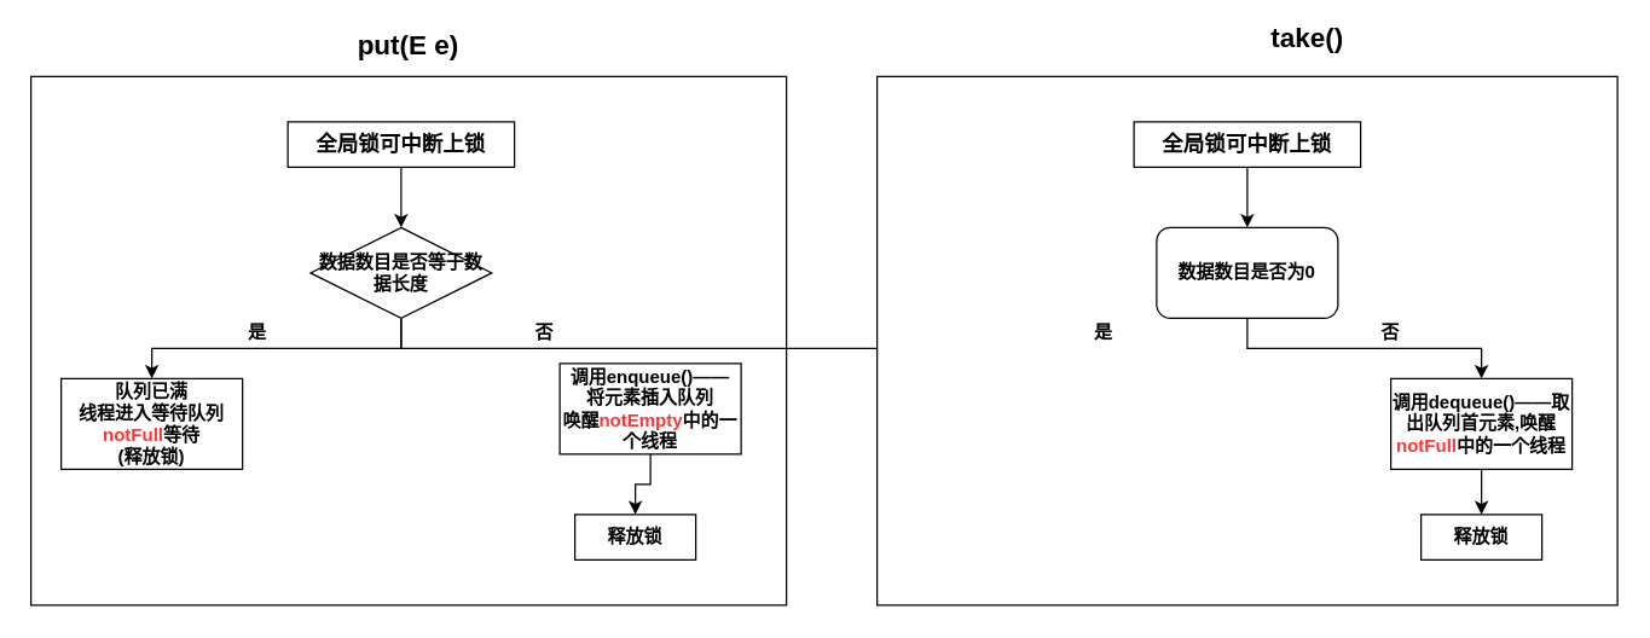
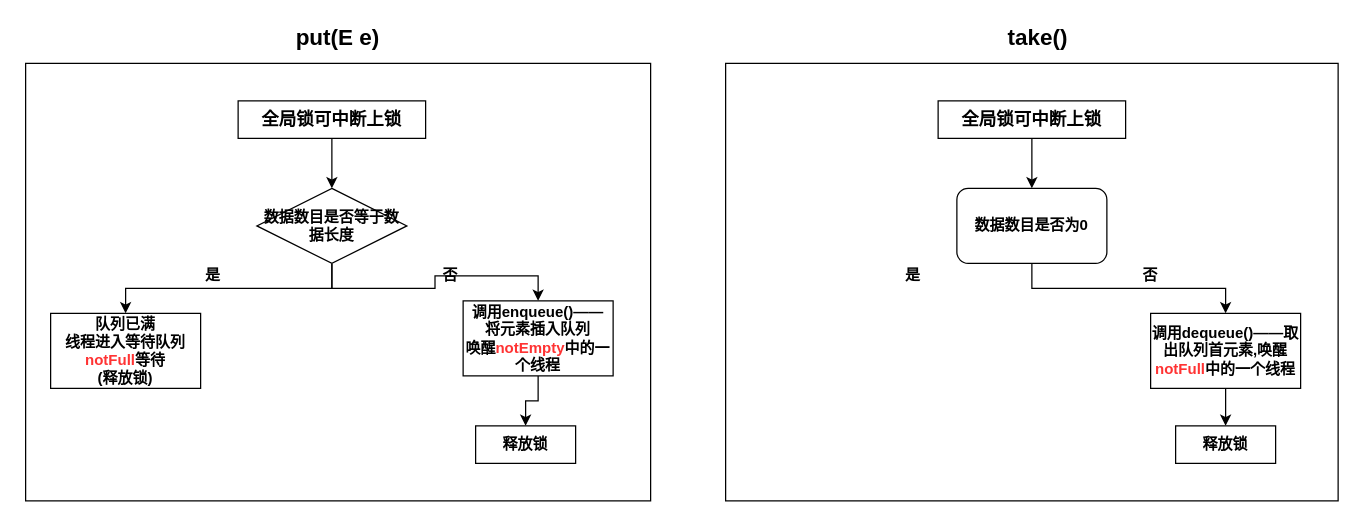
  <mxCell id="0" />
  <mxCell id="1" parent="0" />
  <mxCell id="2" value="" style="rounded=0;whiteSpace=wrap;html=1;" vertex="1" parent="1"><mxGeometry x="20" y="50" width="500" height="350" as="geometry" /></mxCell>
  <mxCell id="3" style="edgeStyle=orthogonalEdgeStyle;rounded=0;orthogonalLoop=1;jettySize=auto;html=1;exitX=0.5;exitY=1;exitDx=0;exitDy=0;entryX=0.5;entryY=0;entryDx=0;entryDy=0;" edge="1" parent="1" source="4" target="7"><mxGeometry relative="1" as="geometry" /></mxCell>
  <mxCell id="4" value="&lt;b&gt;&lt;font style=&quot;font-size: 14px&quot;&gt;全局锁可中断上锁&lt;/font&gt;&lt;/b&gt;" style="rounded=0;whiteSpace=wrap;html=1;" vertex="1" parent="1"><mxGeometry x="190" y="80" width="150" height="30" as="geometry" /></mxCell>
  <mxCell id="5" style="edgeStyle=orthogonalEdgeStyle;rounded=0;orthogonalLoop=1;jettySize=auto;html=1;exitX=0.5;exitY=1;exitDx=0;exitDy=0;" edge="1" parent="1" source="7" target="8"><mxGeometry relative="1" as="geometry" /></mxCell>
- <mxCell id="6" style="edgeStyle=orthogonalEdgeStyle;rounded=0;orthogonalLoop=1;jettySize=auto;html=1;exitX=0.5;exitY=1;exitDx=0;exitDy=0;" edge="1" parent="1" source="7" target="20"><mxGeometry relative="1" as="geometry" /></mxCell>
+ <mxCell id="6" style="edgeStyle=orthogonalEdgeStyle;rounded=0;orthogonalLoop=1;jettySize=auto;html=1;exitX=0.5;exitY=1;exitDx=0;exitDy=0;entryX=0.5;entryY=0;entryDx=0;entryDy=0;" edge="1" parent="1" source="7" target="10"><mxGeometry relative="1" as="geometry" /></mxCell>
  <mxCell id="7" value="&lt;b&gt;数据数目是否等于数据长度&lt;/b&gt;" style="rhombus;whiteSpace=wrap;html=1;" vertex="1" parent="1"><mxGeometry x="205" y="150" width="120" height="60" as="geometry" /></mxCell>
  <mxCell id="8" value="&lt;b&gt;队列已满&lt;br&gt;线程进入等待队列&lt;font color=&quot;#ff3333&quot;&gt;notFull&lt;/font&gt;等待&lt;br&gt;(释放锁)&lt;br&gt;&lt;/b&gt;" style="rounded=0;whiteSpace=wrap;html=1;" vertex="1" parent="1"><mxGeometry x="40" y="250" width="120" height="60" as="geometry" /></mxCell>
  <mxCell id="9" style="edgeStyle=orthogonalEdgeStyle;rounded=0;orthogonalLoop=1;jettySize=auto;html=1;exitX=0.5;exitY=1;exitDx=0;exitDy=0;entryX=0.5;entryY=0;entryDx=0;entryDy=0;" edge="1" parent="1" source="10" target="24"><mxGeometry relative="1" as="geometry" /></mxCell>
  <mxCell id="10" value="&lt;b&gt;调用enqueue()——&lt;br&gt;将元素插入队列&lt;br&gt;唤醒&lt;font color=&quot;#ff3333&quot;&gt;notEmpty&lt;/font&gt;中的一个线程&lt;br&gt;&lt;/b&gt;" style="rounded=0;whiteSpace=wrap;html=1;" vertex="1" parent="1"><mxGeometry x="370" y="240" width="120" height="60" as="geometry" /></mxCell>
  <mxCell id="11" value="&lt;b&gt;是&lt;/b&gt;" style="text;html=1;strokeColor=none;fillColor=none;align=center;verticalAlign=middle;whiteSpace=wrap;rounded=0;" vertex="1" parent="1"><mxGeometry x="150" y="210" width="40" height="20" as="geometry" /></mxCell>
  <mxCell id="12" value="&lt;b&gt;否&lt;/b&gt;" style="text;html=1;strokeColor=none;fillColor=none;align=center;verticalAlign=middle;whiteSpace=wrap;rounded=0;" vertex="1" parent="1"><mxGeometry x="340" y="210" width="40" height="20" as="geometry" /></mxCell>
  <mxCell id="13" value="&lt;b&gt;&lt;font style=&quot;font-size: 18px&quot;&gt;put(E e)&lt;/font&gt;&lt;/b&gt;" style="text;html=1;strokeColor=none;fillColor=none;align=center;verticalAlign=middle;whiteSpace=wrap;rounded=0;" vertex="1" parent="1"><mxGeometry x="220" y="20" width="100" height="20" as="geometry" /></mxCell>
  <mxCell id="14" value="" style="rounded=0;whiteSpace=wrap;html=1;" vertex="1" parent="1"><mxGeometry x="580" y="50" width="490" height="350" as="geometry" /></mxCell>
  <mxCell id="15" style="edgeStyle=orthogonalEdgeStyle;rounded=0;orthogonalLoop=1;jettySize=auto;html=1;exitX=0.5;exitY=1;exitDx=0;exitDy=0;entryX=0.5;entryY=0;entryDx=0;entryDy=0;" edge="1" parent="1" source="16" target="18"><mxGeometry relative="1" as="geometry" /></mxCell>
  <mxCell id="16" value="&lt;b&gt;&lt;font style=&quot;font-size: 14px&quot;&gt;全局锁可中断上锁&lt;/font&gt;&lt;/b&gt;" style="rounded=0;whiteSpace=wrap;html=1;" vertex="1" parent="1"><mxGeometry x="750" y="80" width="150" height="30" as="geometry" /></mxCell>
  <mxCell id="17" style="edgeStyle=orthogonalEdgeStyle;rounded=0;orthogonalLoop=1;jettySize=auto;html=1;exitX=0.5;exitY=1;exitDx=0;exitDy=0;entryX=0.5;entryY=0;entryDx=0;entryDy=0;" edge="1" parent="1" source="18" target="20"><mxGeometry relative="1" as="geometry" /></mxCell>
  <mxCell id="18" value="&lt;b&gt;数据数目是否为0&lt;/b&gt;" style="whiteSpace=wrap;html=1;rounded=1;" vertex="1" parent="1"><mxGeometry x="765" y="150" width="120" height="60" as="geometry" /></mxCell>
  <mxCell id="19" style="edgeStyle=orthogonalEdgeStyle;rounded=0;orthogonalLoop=1;jettySize=auto;html=1;exitX=0.5;exitY=1;exitDx=0;exitDy=0;entryX=0.5;entryY=0;entryDx=0;entryDy=0;" edge="1" parent="1" source="20" target="25"><mxGeometry relative="1" as="geometry" /></mxCell>
  <mxCell id="20" value="&lt;b&gt;调用dequeue()——取出队列首元素,唤醒&lt;font color=&quot;#ff3333&quot;&gt;notFull&lt;/font&gt;中的一个线程&lt;br&gt;&lt;/b&gt;" style="rounded=0;whiteSpace=wrap;html=1;" vertex="1" parent="1"><mxGeometry x="920" y="250" width="120" height="60" as="geometry" /></mxCell>
  <mxCell id="21" value="&lt;b&gt;是&lt;/b&gt;" style="text;html=1;strokeColor=none;fillColor=none;align=center;verticalAlign=middle;whiteSpace=wrap;rounded=0;" vertex="1" parent="1"><mxGeometry x="710" y="210" width="40" height="20" as="geometry" /></mxCell>
  <mxCell id="22" value="&lt;b&gt;否&lt;/b&gt;" style="text;html=1;strokeColor=none;fillColor=none;align=center;verticalAlign=middle;whiteSpace=wrap;rounded=0;" vertex="1" parent="1"><mxGeometry x="900" y="210" width="40" height="20" as="geometry" /></mxCell>
- <mxCell id="23" value="&lt;b&gt;&lt;font style=&quot;font-size: 18px&quot;&gt;take()&lt;/font&gt;&lt;/b&gt;" style="text;html=1;strokeColor=none;fillColor=none;align=center;verticalAlign=middle;whiteSpace=wrap;rounded=0;" vertex="1" parent="1"><mxGeometry x="815" y="15" width="100" height="20" as="geometry" /></mxCell>
+ <mxCell id="23" value="&lt;b&gt;&lt;font style=&quot;font-size: 18px&quot;&gt;take()&lt;/font&gt;&lt;/b&gt;" style="text;html=1;strokeColor=none;fillColor=none;align=center;verticalAlign=middle;whiteSpace=wrap;rounded=0;" vertex="1" parent="1"><mxGeometry x="780" y="20" width="100" height="20" as="geometry" /></mxCell>
  <mxCell id="24" value="&lt;b&gt;释放锁&lt;br&gt;&lt;/b&gt;" style="rounded=0;whiteSpace=wrap;html=1;" vertex="1" parent="1"><mxGeometry x="380" y="340" width="80" height="30" as="geometry" /></mxCell>
  <mxCell id="25" value="&lt;b&gt;释放锁&lt;br&gt;&lt;/b&gt;" style="rounded=0;whiteSpace=wrap;html=1;" vertex="1" parent="1"><mxGeometry x="940" y="340" width="80" height="30" as="geometry" /></mxCell>
